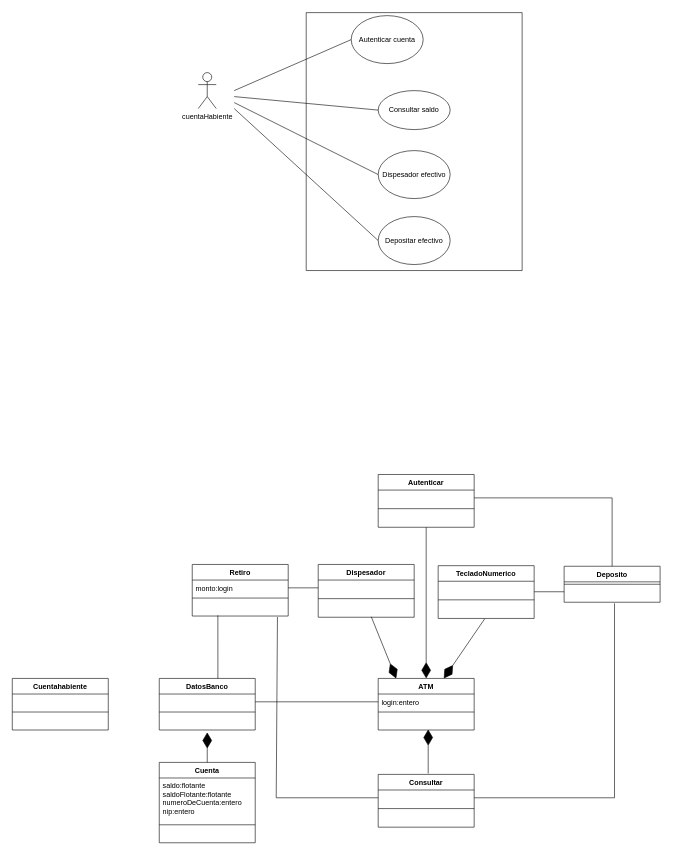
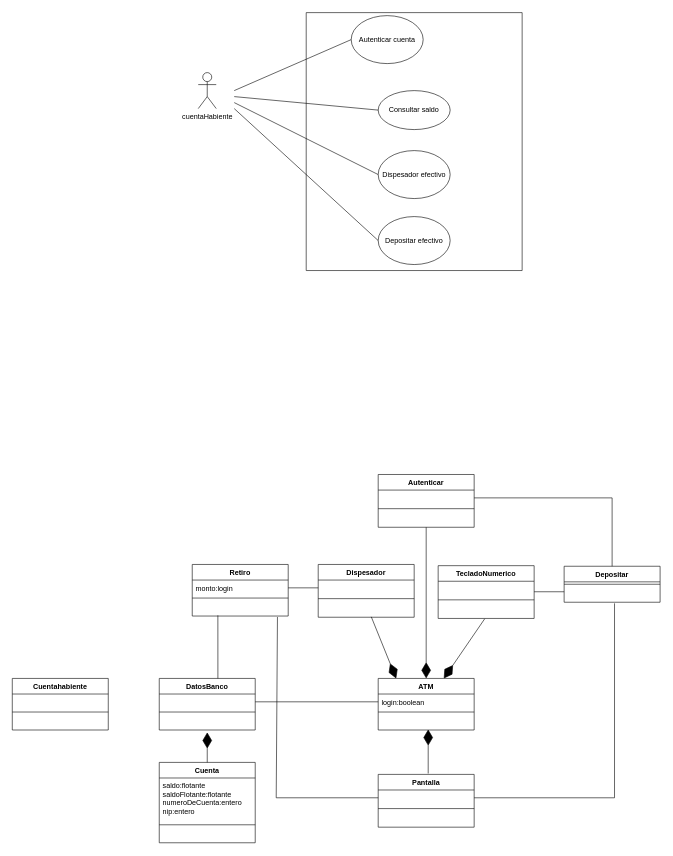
  <mxCell id="0" />
  <mxCell id="1" parent="0" />
  <mxCell id="2" value="cuentaHabiente&lt;br&gt;" style="shape=umlActor;verticalLabelPosition=bottom;verticalAlign=top;html=1;outlineConnect=0;" vertex="1" parent="1"><mxGeometry x="330" y="120" width="30" height="60" as="geometry" /></mxCell>
  <mxCell id="3" value="" style="swimlane;startSize=0;" vertex="1" parent="1"><mxGeometry x="510" y="20" width="360" height="430" as="geometry" /></mxCell>
  <mxCell id="4" value="Autenticar cuenta" style="ellipse;whiteSpace=wrap;html=1;" vertex="1" parent="3"><mxGeometry x="75" y="5" width="120" height="80" as="geometry" /></mxCell>
  <mxCell id="5" value="Consultar saldo" style="ellipse;whiteSpace=wrap;html=1;" vertex="1" parent="3"><mxGeometry x="120" y="130" width="120" height="65" as="geometry" /></mxCell>
  <mxCell id="6" value="Dispesador efectivo" style="ellipse;whiteSpace=wrap;html=1;" vertex="1" parent="3"><mxGeometry x="120" y="230" width="120" height="80" as="geometry" /></mxCell>
  <mxCell id="7" value="Depositar efectivo" style="ellipse;whiteSpace=wrap;html=1;" vertex="1" parent="3"><mxGeometry x="120" y="340" width="120" height="80" as="geometry" /></mxCell>
  <mxCell id="8" value="" style="endArrow=none;html=1;rounded=0;entryX=0;entryY=0.5;entryDx=0;entryDy=0;" edge="1" parent="1" target="4"><mxGeometry width="50" height="50" relative="1" as="geometry"><mxPoint x="390" y="150" as="sourcePoint" /><mxPoint x="450" y="140" as="targetPoint" /></mxGeometry></mxCell>
  <mxCell id="9" value="" style="endArrow=none;html=1;rounded=0;entryX=0;entryY=0.5;entryDx=0;entryDy=0;" edge="1" parent="1" target="5"><mxGeometry width="50" height="50" relative="1" as="geometry"><mxPoint x="390" y="160" as="sourcePoint" /><mxPoint x="640" y="100" as="targetPoint" /></mxGeometry></mxCell>
  <mxCell id="10" value="" style="endArrow=none;html=1;rounded=0;entryX=0;entryY=0.5;entryDx=0;entryDy=0;" edge="1" parent="1" target="6"><mxGeometry width="50" height="50" relative="1" as="geometry"><mxPoint x="390" y="170" as="sourcePoint" /><mxPoint x="650" y="110" as="targetPoint" /></mxGeometry></mxCell>
  <mxCell id="11" value="" style="endArrow=none;html=1;rounded=0;entryX=0;entryY=0.5;entryDx=0;entryDy=0;" edge="1" parent="1" target="7"><mxGeometry width="50" height="50" relative="1" as="geometry"><mxPoint x="390" y="180" as="sourcePoint" /><mxPoint x="660" y="120" as="targetPoint" /></mxGeometry></mxCell>
  <mxCell id="12" value="ATM" style="swimlane;fontStyle=1;align=center;verticalAlign=top;childLayout=stackLayout;horizontal=1;startSize=26;horizontalStack=0;resizeParent=1;resizeParentMax=0;resizeLast=0;collapsible=1;marginBottom=0;" vertex="1" parent="1"><mxGeometry x="630" y="1130" width="160" height="86" as="geometry" /></mxCell>
- <mxCell id="13" value="login:entero" style="text;strokeColor=none;fillColor=none;align=left;verticalAlign=top;spacingLeft=4;spacingRight=4;overflow=hidden;rotatable=0;points=[[0,0.5],[1,0.5]];portConstraint=eastwest;" vertex="1" parent="12"><mxGeometry y="26" width="160" height="26" as="geometry" /></mxCell>
+ <mxCell id="13" value="login:boolean" style="text;strokeColor=none;fillColor=none;align=left;verticalAlign=top;spacingLeft=4;spacingRight=4;overflow=hidden;rotatable=0;points=[[0,0.5],[1,0.5]];portConstraint=eastwest;" vertex="1" parent="12"><mxGeometry y="26" width="160" height="26" as="geometry" /></mxCell>
  <mxCell id="14" value="" style="line;strokeWidth=1;fillColor=none;align=left;verticalAlign=middle;spacingTop=-1;spacingLeft=3;spacingRight=3;rotatable=0;labelPosition=right;points=[];portConstraint=eastwest;" vertex="1" parent="12"><mxGeometry y="52" width="160" height="8" as="geometry" /></mxCell>
  <mxCell id="15" value=" " style="text;strokeColor=none;fillColor=none;align=left;verticalAlign=top;spacingLeft=4;spacingRight=4;overflow=hidden;rotatable=0;points=[[0,0.5],[1,0.5]];portConstraint=eastwest;" vertex="1" parent="12"><mxGeometry y="60" width="160" height="26" as="geometry" /></mxCell>
  <mxCell id="16" value="TecladoNumerico" style="swimlane;fontStyle=1;align=center;verticalAlign=top;childLayout=stackLayout;horizontal=1;startSize=26;horizontalStack=0;resizeParent=1;resizeParentMax=0;resizeLast=0;collapsible=1;marginBottom=0;" vertex="1" parent="1"><mxGeometry x="730" y="942" width="160" height="88" as="geometry" /></mxCell>
  <mxCell id="17" value=" " style="text;strokeColor=none;fillColor=none;align=left;verticalAlign=top;spacingLeft=4;spacingRight=4;overflow=hidden;rotatable=0;points=[[0,0.5],[1,0.5]];portConstraint=eastwest;" vertex="1" parent="16"><mxGeometry y="26" width="160" height="26" as="geometry" /></mxCell>
  <mxCell id="18" value="" style="line;strokeWidth=1;fillColor=none;align=left;verticalAlign=middle;spacingTop=-1;spacingLeft=3;spacingRight=3;rotatable=0;labelPosition=right;points=[];portConstraint=eastwest;" vertex="1" parent="16"><mxGeometry y="52" width="160" height="10" as="geometry" /></mxCell>
  <mxCell id="19" value=" " style="text;strokeColor=none;fillColor=none;align=left;verticalAlign=top;spacingLeft=4;spacingRight=4;overflow=hidden;rotatable=0;points=[[0,0.5],[1,0.5]];portConstraint=eastwest;" vertex="1" parent="16"><mxGeometry y="62" width="160" height="26" as="geometry" /></mxCell>
- <mxCell id="20" value="Consultar" style="swimlane;fontStyle=1;align=center;verticalAlign=top;childLayout=stackLayout;horizontal=1;startSize=26;horizontalStack=0;resizeParent=1;resizeParentMax=0;resizeLast=0;collapsible=1;marginBottom=0;" vertex="1" parent="1"><mxGeometry x="630" y="1290" width="160" height="88" as="geometry" /></mxCell>
+ <mxCell id="20" value="Pantalla" style="swimlane;fontStyle=1;align=center;verticalAlign=top;childLayout=stackLayout;horizontal=1;startSize=26;horizontalStack=0;resizeParent=1;resizeParentMax=0;resizeLast=0;collapsible=1;marginBottom=0;" vertex="1" parent="1"><mxGeometry x="630" y="1290" width="160" height="88" as="geometry" /></mxCell>
  <mxCell id="21" value=" " style="text;strokeColor=none;fillColor=none;align=left;verticalAlign=top;spacingLeft=4;spacingRight=4;overflow=hidden;rotatable=0;points=[[0,0.5],[1,0.5]];portConstraint=eastwest;" vertex="1" parent="20"><mxGeometry y="26" width="160" height="26" as="geometry" /></mxCell>
  <mxCell id="22" value="" style="line;strokeWidth=1;fillColor=none;align=left;verticalAlign=middle;spacingTop=-1;spacingLeft=3;spacingRight=3;rotatable=0;labelPosition=right;points=[];portConstraint=eastwest;" vertex="1" parent="20"><mxGeometry y="52" width="160" height="10" as="geometry" /></mxCell>
  <mxCell id="23" value=" " style="text;strokeColor=none;fillColor=none;align=left;verticalAlign=top;spacingLeft=4;spacingRight=4;overflow=hidden;rotatable=0;points=[[0,0.5],[1,0.5]];portConstraint=eastwest;" vertex="1" parent="20"><mxGeometry y="62" width="160" height="26" as="geometry" /></mxCell>
  <mxCell id="24" value="Dispesador" style="swimlane;fontStyle=1;align=center;verticalAlign=top;childLayout=stackLayout;horizontal=1;startSize=26;horizontalStack=0;resizeParent=1;resizeParentMax=0;resizeLast=0;collapsible=1;marginBottom=0;" vertex="1" parent="1"><mxGeometry x="530" y="940" width="160" height="88" as="geometry" /></mxCell>
  <mxCell id="25" value=" " style="text;strokeColor=none;fillColor=none;align=left;verticalAlign=top;spacingLeft=4;spacingRight=4;overflow=hidden;rotatable=0;points=[[0,0.5],[1,0.5]];portConstraint=eastwest;" vertex="1" parent="24"><mxGeometry y="26" width="160" height="26" as="geometry" /></mxCell>
  <mxCell id="26" value="" style="line;strokeWidth=1;fillColor=none;align=left;verticalAlign=middle;spacingTop=-1;spacingLeft=3;spacingRight=3;rotatable=0;labelPosition=right;points=[];portConstraint=eastwest;" vertex="1" parent="24"><mxGeometry y="52" width="160" height="10" as="geometry" /></mxCell>
  <mxCell id="27" value=" " style="text;strokeColor=none;fillColor=none;align=left;verticalAlign=top;spacingLeft=4;spacingRight=4;overflow=hidden;rotatable=0;points=[[0,0.5],[1,0.5]];portConstraint=eastwest;" vertex="1" parent="24"><mxGeometry y="62" width="160" height="26" as="geometry" /></mxCell>
  <mxCell id="28" value="" style="endArrow=diamondThin;endFill=1;endSize=24;html=1;rounded=0;entryX=0.5;entryY=0;entryDx=0;entryDy=0;" edge="1" parent="1" source="35" target="12"><mxGeometry width="160" relative="1" as="geometry"><mxPoint x="710" y="880" as="sourcePoint" /><mxPoint x="780" y="1120" as="targetPoint" /></mxGeometry></mxCell>
  <mxCell id="29" value="" style="endArrow=diamondThin;endFill=1;endSize=24;html=1;rounded=0;exitX=0.485;exitY=1.022;exitDx=0;exitDy=0;exitPerimeter=0;" edge="1" parent="1" source="19" target="12"><mxGeometry width="160" relative="1" as="geometry"><mxPoint x="871.6" y="1009.998" as="sourcePoint" /><mxPoint x="870" y="1241.14" as="targetPoint" /></mxGeometry></mxCell>
  <mxCell id="30" value="" style="endArrow=diamondThin;endFill=1;endSize=24;html=1;rounded=0;exitX=0.553;exitY=0.973;exitDx=0;exitDy=0;exitPerimeter=0;" edge="1" parent="1" source="27"><mxGeometry width="160" relative="1" as="geometry"><mxPoint x="600" y="1000" as="sourcePoint" /><mxPoint x="659.997" y="1130" as="targetPoint" /></mxGeometry></mxCell>
  <mxCell id="31" value="" style="endArrow=diamondThin;endFill=1;endSize=24;html=1;rounded=0;exitX=0.521;exitY=-0.017;exitDx=0;exitDy=0;exitPerimeter=0;entryX=0.521;entryY=0.967;entryDx=0;entryDy=0;entryPerimeter=0;" edge="1" parent="1" source="20" target="15"><mxGeometry width="160" relative="1" as="geometry"><mxPoint x="816.63" y="1114.572" as="sourcePoint" /><mxPoint x="719.997" y="1216" as="targetPoint" /></mxGeometry></mxCell>
  <mxCell id="32" value="Autenticar" style="swimlane;fontStyle=1;align=center;verticalAlign=top;childLayout=stackLayout;horizontal=1;startSize=26;horizontalStack=0;resizeParent=1;resizeParentMax=0;resizeLast=0;collapsible=1;marginBottom=0;" vertex="1" parent="1"><mxGeometry x="630" y="790" width="160" height="88" as="geometry" /></mxCell>
  <mxCell id="33" value=" " style="text;strokeColor=none;fillColor=none;align=left;verticalAlign=top;spacingLeft=4;spacingRight=4;overflow=hidden;rotatable=0;points=[[0,0.5],[1,0.5]];portConstraint=eastwest;" vertex="1" parent="32"><mxGeometry y="26" width="160" height="26" as="geometry" /></mxCell>
  <mxCell id="34" value="" style="line;strokeWidth=1;fillColor=none;align=left;verticalAlign=middle;spacingTop=-1;spacingLeft=3;spacingRight=3;rotatable=0;labelPosition=right;points=[];portConstraint=eastwest;" vertex="1" parent="32"><mxGeometry y="52" width="160" height="10" as="geometry" /></mxCell>
  <mxCell id="35" value=" " style="text;strokeColor=none;fillColor=none;align=left;verticalAlign=top;spacingLeft=4;spacingRight=4;overflow=hidden;rotatable=0;points=[[0,0.5],[1,0.5]];portConstraint=eastwest;" vertex="1" parent="32"><mxGeometry y="62" width="160" height="26" as="geometry" /></mxCell>
  <mxCell id="36" value="Retiro" style="swimlane;fontStyle=1;align=center;verticalAlign=top;childLayout=stackLayout;horizontal=1;startSize=26;horizontalStack=0;resizeParent=1;resizeParentMax=0;resizeLast=0;collapsible=1;marginBottom=0;" vertex="1" parent="1"><mxGeometry x="320" y="940" width="160" height="86" as="geometry" /></mxCell>
  <mxCell id="37" value="monto:login" style="text;strokeColor=none;fillColor=none;align=left;verticalAlign=top;spacingLeft=4;spacingRight=4;overflow=hidden;rotatable=0;points=[[0,0.5],[1,0.5]];portConstraint=eastwest;" vertex="1" parent="36"><mxGeometry y="26" width="160" height="26" as="geometry" /></mxCell>
  <mxCell id="38" value="" style="line;strokeWidth=1;fillColor=none;align=left;verticalAlign=middle;spacingTop=-1;spacingLeft=3;spacingRight=3;rotatable=0;labelPosition=right;points=[];portConstraint=eastwest;" vertex="1" parent="36"><mxGeometry y="52" width="160" height="8" as="geometry" /></mxCell>
  <mxCell id="39" value=" " style="text;strokeColor=none;fillColor=none;align=left;verticalAlign=top;spacingLeft=4;spacingRight=4;overflow=hidden;rotatable=0;points=[[0,0.5],[1,0.5]];portConstraint=eastwest;" vertex="1" parent="36"><mxGeometry y="60" width="160" height="26" as="geometry" /></mxCell>
  <mxCell id="40" value="DatosBanco" style="swimlane;fontStyle=1;align=center;verticalAlign=top;childLayout=stackLayout;horizontal=1;startSize=26;horizontalStack=0;resizeParent=1;resizeParentMax=0;resizeLast=0;collapsible=1;marginBottom=0;" vertex="1" parent="1"><mxGeometry x="265" y="1130" width="160" height="86" as="geometry" /></mxCell>
  <mxCell id="41" value=" " style="text;strokeColor=none;fillColor=none;align=left;verticalAlign=top;spacingLeft=4;spacingRight=4;overflow=hidden;rotatable=0;points=[[0,0.5],[1,0.5]];portConstraint=eastwest;" vertex="1" parent="40"><mxGeometry y="26" width="160" height="26" as="geometry" /></mxCell>
  <mxCell id="42" value="" style="line;strokeWidth=1;fillColor=none;align=left;verticalAlign=middle;spacingTop=-1;spacingLeft=3;spacingRight=3;rotatable=0;labelPosition=right;points=[];portConstraint=eastwest;" vertex="1" parent="40"><mxGeometry y="52" width="160" height="8" as="geometry" /></mxCell>
  <mxCell id="43" value=" " style="text;strokeColor=none;fillColor=none;align=left;verticalAlign=top;spacingLeft=4;spacingRight=4;overflow=hidden;rotatable=0;points=[[0,0.5],[1,0.5]];portConstraint=eastwest;" vertex="1" parent="40"><mxGeometry y="60" width="160" height="26" as="geometry" /></mxCell>
  <mxCell id="44" value="Cuenta&#10;" style="swimlane;fontStyle=1;align=center;verticalAlign=top;childLayout=stackLayout;horizontal=1;startSize=26;horizontalStack=0;resizeParent=1;resizeParentMax=0;resizeLast=0;collapsible=1;marginBottom=0;" vertex="1" parent="1"><mxGeometry x="265" y="1270" width="160" height="134" as="geometry" /></mxCell>
  <mxCell id="45" value="saldo:flotante&#10;saldoFlotante:flotante&#10;numeroDeCuenta:entero&#10;nip:entero" style="text;strokeColor=none;fillColor=none;align=left;verticalAlign=top;spacingLeft=4;spacingRight=4;overflow=hidden;rotatable=0;points=[[0,0.5],[1,0.5]];portConstraint=eastwest;" vertex="1" parent="44"><mxGeometry y="26" width="160" height="74" as="geometry" /></mxCell>
  <mxCell id="46" value="" style="line;strokeWidth=1;fillColor=none;align=left;verticalAlign=middle;spacingTop=-1;spacingLeft=3;spacingRight=3;rotatable=0;labelPosition=right;points=[];portConstraint=eastwest;" vertex="1" parent="44"><mxGeometry y="100" width="160" height="8" as="geometry" /></mxCell>
  <mxCell id="47" value=" " style="text;strokeColor=none;fillColor=none;align=left;verticalAlign=top;spacingLeft=4;spacingRight=4;overflow=hidden;rotatable=0;points=[[0,0.5],[1,0.5]];portConstraint=eastwest;" vertex="1" parent="44"><mxGeometry y="108" width="160" height="26" as="geometry" /></mxCell>
  <mxCell id="48" value="" style="endArrow=none;html=1;rounded=0;entryX=0;entryY=0.5;entryDx=0;entryDy=0;exitX=1;exitY=0.5;exitDx=0;exitDy=0;" edge="1" parent="1" source="37" target="25"><mxGeometry width="50" height="50" relative="1" as="geometry"><mxPoint x="380" y="1031" as="sourcePoint" /><mxPoint x="450.711" y="981" as="targetPoint" /></mxGeometry></mxCell>
  <mxCell id="49" value="" style="endArrow=none;html=1;rounded=0;entryX=0.267;entryY=0.956;entryDx=0;entryDy=0;entryPerimeter=0;exitX=0.611;exitY=0;exitDx=0;exitDy=0;exitPerimeter=0;" edge="1" parent="1" source="40" target="39"><mxGeometry width="50" height="50" relative="1" as="geometry"><mxPoint x="330" y="1110" as="sourcePoint" /><mxPoint x="380" y="1060" as="targetPoint" /></mxGeometry></mxCell>
  <mxCell id="50" value="" style="endArrow=none;html=1;rounded=0;entryX=0.888;entryY=1.062;entryDx=0;entryDy=0;entryPerimeter=0;exitX=0;exitY=0.5;exitDx=0;exitDy=0;" edge="1" parent="1" source="21" target="39"><mxGeometry width="50" height="50" relative="1" as="geometry"><mxPoint x="440" y="1140" as="sourcePoint" /><mxPoint x="490" y="1090" as="targetPoint" /><Array as="points"><mxPoint x="460" y="1329" /></Array></mxGeometry></mxCell>
- <mxCell id="51" value="Deposito" style="swimlane;fontStyle=1;align=center;verticalAlign=top;childLayout=stackLayout;horizontal=1;startSize=26;horizontalStack=0;resizeParent=1;resizeParentMax=0;resizeLast=0;collapsible=1;marginBottom=0;" vertex="1" parent="1"><mxGeometry x="940" y="943" width="160" height="60" as="geometry" /></mxCell>
+ <mxCell id="51" value="Depositar" style="swimlane;fontStyle=1;align=center;verticalAlign=top;childLayout=stackLayout;horizontal=1;startSize=26;horizontalStack=0;resizeParent=1;resizeParentMax=0;resizeLast=0;collapsible=1;marginBottom=0;" vertex="1" parent="1"><mxGeometry x="940" y="943" width="160" height="60" as="geometry" /></mxCell>
  <mxCell id="52" value="" style="line;strokeWidth=1;fillColor=none;align=left;verticalAlign=middle;spacingTop=-1;spacingLeft=3;spacingRight=3;rotatable=0;labelPosition=right;points=[];portConstraint=eastwest;" vertex="1" parent="51"><mxGeometry y="26" width="160" height="8" as="geometry" /></mxCell>
  <mxCell id="53" value=" " style="text;strokeColor=none;fillColor=none;align=left;verticalAlign=top;spacingLeft=4;spacingRight=4;overflow=hidden;rotatable=0;points=[[0,0.5],[1,0.5]];portConstraint=eastwest;" vertex="1" parent="51"><mxGeometry y="34" width="160" height="26" as="geometry" /></mxCell>
  <mxCell id="54" value="" style="endArrow=none;html=1;rounded=0;entryX=1;entryY=0.5;entryDx=0;entryDy=0;exitX=0.5;exitY=0;exitDx=0;exitDy=0;" edge="1" parent="1" source="51" target="33"><mxGeometry width="50" height="50" relative="1" as="geometry"><mxPoint x="940" y="880" as="sourcePoint" /><mxPoint x="990" y="830" as="targetPoint" /><Array as="points"><mxPoint x="1020" y="829" /></Array></mxGeometry></mxCell>
  <mxCell id="55" value="" style="endArrow=none;html=1;rounded=0;entryX=0;entryY=0.5;entryDx=0;entryDy=0;exitX=1;exitY=0.5;exitDx=0;exitDy=0;" edge="1" parent="1"><mxGeometry width="50" height="50" relative="1" as="geometry"><mxPoint x="890" y="985.5" as="sourcePoint" /><mxPoint x="940" y="985.5" as="targetPoint" /></mxGeometry></mxCell>
  <mxCell id="56" value="" style="endArrow=none;html=1;rounded=0;entryX=0.525;entryY=1.07;entryDx=0;entryDy=0;entryPerimeter=0;exitX=1;exitY=0.5;exitDx=0;exitDy=0;" edge="1" parent="1" source="21" target="53"><mxGeometry width="50" height="50" relative="1" as="geometry"><mxPoint x="1000" y="1260" as="sourcePoint" /><mxPoint x="1050" y="1210" as="targetPoint" /><Array as="points"><mxPoint x="1024" y="1329" /></Array></mxGeometry></mxCell>
  <mxCell id="57" value="Cuentahabiente" style="swimlane;fontStyle=1;align=center;verticalAlign=top;childLayout=stackLayout;horizontal=1;startSize=26;horizontalStack=0;resizeParent=1;resizeParentMax=0;resizeLast=0;collapsible=1;marginBottom=0;fontColor=#000000;" vertex="1" parent="1"><mxGeometry x="20" y="1130" width="160" height="86" as="geometry"><mxRectangle x="420" y="1500" width="130" height="30" as="alternateBounds" /></mxGeometry></mxCell>
  <mxCell id="58" value=" " style="text;strokeColor=none;fillColor=none;align=left;verticalAlign=top;spacingLeft=4;spacingRight=4;overflow=hidden;rotatable=0;points=[[0,0.5],[1,0.5]];portConstraint=eastwest;fontColor=#000000;" vertex="1" parent="57"><mxGeometry y="26" width="160" height="26" as="geometry" /></mxCell>
  <mxCell id="59" value="" style="line;strokeWidth=1;fillColor=none;align=left;verticalAlign=middle;spacingTop=-1;spacingLeft=3;spacingRight=3;rotatable=0;labelPosition=right;points=[];portConstraint=eastwest;strokeColor=inherit;fontColor=#000000;" vertex="1" parent="57"><mxGeometry y="52" width="160" height="8" as="geometry" /></mxCell>
  <mxCell id="60" value=" " style="text;strokeColor=none;fillColor=none;align=left;verticalAlign=top;spacingLeft=4;spacingRight=4;overflow=hidden;rotatable=0;points=[[0,0.5],[1,0.5]];portConstraint=eastwest;fontColor=#000000;" vertex="1" parent="57"><mxGeometry y="60" width="160" height="26" as="geometry" /></mxCell>
  <mxCell id="61" value="" style="endArrow=diamondThin;endFill=1;endSize=24;html=1;rounded=0;exitX=0.5;exitY=0;exitDx=0;exitDy=0;entryX=0.5;entryY=1.154;entryDx=0;entryDy=0;entryPerimeter=0;" edge="1" parent="1" source="44" target="43"><mxGeometry width="160" relative="1" as="geometry"><mxPoint x="330" y="1170" as="sourcePoint" /><mxPoint x="490" y="1170" as="targetPoint" /></mxGeometry></mxCell>
  <mxCell id="62" value="" style="endArrow=none;html=1;rounded=0;entryX=0;entryY=0.5;entryDx=0;entryDy=0;exitX=1;exitY=0.5;exitDx=0;exitDy=0;" edge="1" parent="1" source="41" target="13"><mxGeometry width="50" height="50" relative="1" as="geometry"><mxPoint x="500" y="1200" as="sourcePoint" /><mxPoint x="550" y="1150" as="targetPoint" /></mxGeometry></mxCell>
